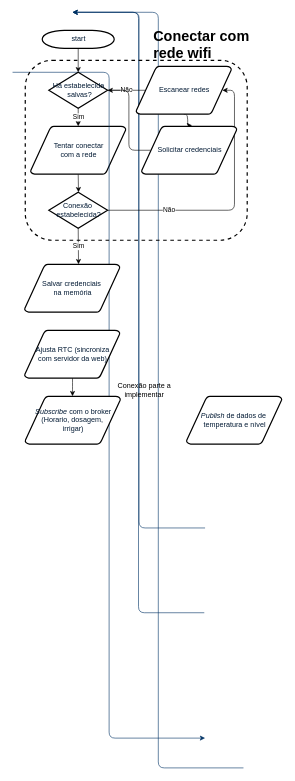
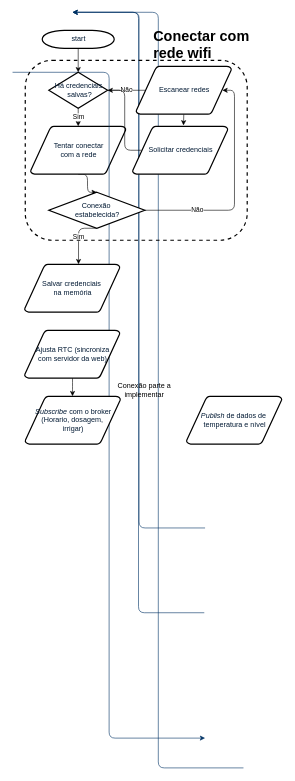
  <mxCell id="0" />
  <mxCell id="1" parent="0" />
  <mxCell id="2" style="edgeStyle=orthogonalEdgeStyle;rounded=0;orthogonalLoop=1;jettySize=auto;html=1;exitX=0.5;exitY=1;exitDx=0;exitDy=0;exitPerimeter=0;entryX=0.5;entryY=0;entryDx=0;entryDy=0;entryPerimeter=0;" edge="1" parent="1" source="3" target="12"><mxGeometry relative="1" as="geometry" /></mxCell>
  <mxCell id="3" value="start" style="shape=mxgraph.flowchart.terminator;fillColor=#FFFFFF;strokeColor=#000000;strokeWidth=2;gradientColor=none;gradientDirection=north;fontColor=#001933;fontStyle=0;html=1;" parent="1" vertex="1"><mxGeometry x="69.5" y="50" width="120" height="30" as="geometry" /></mxCell>
  <mxCell id="4" style="edgeStyle=elbowEdgeStyle;rounded=1;orthogonalLoop=1;jettySize=auto;html=1;exitX=0.5;exitY=1;exitDx=0;exitDy=0;exitPerimeter=0;entryX=0.5;entryY=0;entryDx=0;entryDy=0;entryPerimeter=0;" edge="1" parent="1" source="5" target="17"><mxGeometry relative="1" as="geometry" /></mxCell>
  <mxCell id="5" value="Tentar conectar &lt;br&gt;com a rede" style="shape=mxgraph.flowchart.data;fillColor=#FFFFFF;strokeColor=#000000;strokeWidth=2;gradientColor=none;gradientDirection=north;fontColor=#001933;fontStyle=0;html=1;" parent="1" vertex="1"><mxGeometry x="50" y="210" width="159" height="80" as="geometry" /></mxCell>
  <mxCell id="6" value="" style="edgeStyle=elbowEdgeStyle;elbow=horizontal;exitX=0.5;exitY=1;exitPerimeter=0;fontColor=#001933;fontStyle=1;strokeColor=#003366;strokeWidth=1;html=1;" parent="1" edge="1"><mxGeometry width="100" height="100" as="geometry"><mxPoint x="341" y="879.667" as="sourcePoint" /><mxPoint x="120" as="targetPoint" y="20" /></mxGeometry></mxCell>
  <mxCell id="7" value="" style="edgeStyle=elbowEdgeStyle;elbow=horizontal;exitX=0.5;exitY=0.9;exitPerimeter=0;fontColor=#001933;fontStyle=1;strokeColor=#003366;strokeWidth=1;html=1;" parent="1" edge="1"><mxGeometry width="100" height="100" as="geometry"><mxPoint x="339.667" y="1021" as="sourcePoint" /><mxPoint x="120" as="targetPoint" y="20" /></mxGeometry></mxCell>
  <mxCell id="8" value="" style="edgeStyle=elbowEdgeStyle;elbow=horizontal;exitX=0.5;exitY=1;exitPerimeter=0;fontColor=#001933;fontStyle=1;strokeColor=#003366;strokeWidth=1;html=1;" parent="1" edge="1"><mxGeometry width="100" height="100" as="geometry"><mxPoint y="120" as="sourcePoint" x="20" /><mxPoint x="341" y="1230" as="targetPoint" /></mxGeometry></mxCell>
  <mxCell id="9" value="" style="edgeStyle=elbowEdgeStyle;elbow=horizontal;exitX=1;exitY=0.5;exitPerimeter=0;entryX=0;entryY=0.5;entryPerimeter=0;fontColor=#001933;fontStyle=1;strokeColor=#003366;strokeWidth=1;html=1;" parent="1" edge="1"><mxGeometry width="100" height="100" as="geometry"><mxPoint x="405" y="1279.667" as="sourcePoint" /><mxPoint x="120" as="targetPoint" y="20" /></mxGeometry></mxCell>
  <mxCell id="10" value="Sim" style="edgeStyle=orthogonalEdgeStyle;rounded=0;orthogonalLoop=1;jettySize=auto;html=1;exitX=0.5;exitY=1;exitDx=0;exitDy=0;exitPerimeter=0;entryX=0.5;entryY=0;entryDx=0;entryDy=0;entryPerimeter=0;" edge="1" parent="1" source="12" target="5"><mxGeometry relative="1" as="geometry" /></mxCell>
  <mxCell id="11" value="Não" style="edgeStyle=elbowEdgeStyle;rounded=1;orthogonalLoop=1;jettySize=auto;html=1;exitX=1;exitY=0.5;exitDx=0;exitDy=0;exitPerimeter=0;entryX=0.095;entryY=0.5;entryDx=0;entryDy=0;entryPerimeter=0;endArrow=none;" edge="1" parent="1" source="12" target="14"><mxGeometry relative="1" as="geometry" /></mxCell>
- <mxCell id="12" value="&lt;font style=&quot;font-size: 12px&quot;&gt;Há estabelecida&lt;br&gt;&amp;nbsp;salvas?&lt;/font&gt;" style="shape=mxgraph.flowchart.decision;fillColor=#FFFFFF;strokeColor=#000000;strokeWidth=2;gradientColor=none;gradientDirection=north;fontColor=#001933;fontStyle=0;html=1;" vertex="1" parent="1"><mxGeometry x="80.5" y="120" width="98" height="60" as="geometry" /></mxCell>
+ <mxCell id="12" value="&lt;font style=&quot;font-size: 12px&quot;&gt;Há credenciais&lt;br&gt;&amp;nbsp;salvas?&lt;/font&gt;" style="shape=mxgraph.flowchart.decision;fillColor=#FFFFFF;strokeColor=#000000;strokeWidth=2;gradientColor=none;gradientDirection=north;fontColor=#001933;fontStyle=0;html=1;" vertex="1" parent="1"><mxGeometry x="80.5" y="120" width="98" height="60" as="geometry" /></mxCell>
  <mxCell id="13" style="edgeStyle=elbowEdgeStyle;rounded=1;orthogonalLoop=1;jettySize=auto;html=1;exitX=0.5;exitY=1;exitDx=0;exitDy=0;exitPerimeter=0;entryX=0.53;entryY=-0.018;entryDx=0;entryDy=0;entryPerimeter=0;" edge="1" parent="1" source="14" target="19"><mxGeometry relative="1" as="geometry" /></mxCell>
  <mxCell id="14" value="Escanear redes" style="shape=mxgraph.flowchart.data;fillColor=#FFFFFF;strokeColor=#000000;strokeWidth=2;gradientColor=none;gradientDirection=north;fontColor=#001933;fontStyle=0;html=1;" vertex="1" parent="1"><mxGeometry x="226" y="110" width="159" height="80" as="geometry" /></mxCell>
  <mxCell id="15" value="Não" style="edgeStyle=elbowEdgeStyle;rounded=1;orthogonalLoop=1;jettySize=auto;html=1;exitX=1;exitY=0.5;exitDx=0;exitDy=0;exitPerimeter=0;entryX=0.905;entryY=0.5;entryDx=0;entryDy=0;entryPerimeter=0;" edge="1" parent="1" source="17" target="14"><mxGeometry x="-0.529" relative="1" as="geometry"><Array as="points"><mxPoint x="390" y="220" /></Array><mxPoint as="offset" /></mxGeometry></mxCell>
  <mxCell id="16" value="Sim" style="edgeStyle=elbowEdgeStyle;rounded=1;orthogonalLoop=1;jettySize=auto;html=1;exitX=0.5;exitY=1;exitDx=0;exitDy=0;exitPerimeter=0;" edge="1" parent="1" source="17"><mxGeometry relative="1" as="geometry"><mxPoint x="130" y="440" as="targetPoint" /><Array as="points"><mxPoint x="130" y="440" /><mxPoint x="130" y="440" /><mxPoint x="130" y="440" /></Array></mxGeometry></mxCell>
- <mxCell id="17" value="Conexão&amp;nbsp;&lt;br&gt;estabelecida?" style="shape=mxgraph.flowchart.decision;fillColor=#FFFFFF;strokeColor=#000000;strokeWidth=2;gradientColor=none;gradientDirection=north;fontColor=#001933;fontStyle=0;html=1;" vertex="1" parent="1"><mxGeometry x="80.5" y="320" width="98" height="60" as="geometry" /></mxCell>
+ <mxCell id="17" value="Conexão&amp;nbsp;&lt;br&gt;estabelecida?" style="shape=mxgraph.flowchart.decision;fillColor=#FFFFFF;strokeColor=#000000;strokeWidth=2;gradientColor=none;gradientDirection=north;fontColor=#001933;fontStyle=0;html=1;" vertex="1" parent="1"><mxGeometry x="80.5" y="320" width="160" height="60" as="geometry" /></mxCell>
  <mxCell id="18" style="edgeStyle=elbowEdgeStyle;rounded=1;orthogonalLoop=1;jettySize=auto;html=1;exitX=0.095;exitY=0.5;exitDx=0;exitDy=0;exitPerimeter=0;" edge="1" parent="1" source="19" target="12"><mxGeometry relative="1" as="geometry" /></mxCell>
- <mxCell id="19" value="Solicitar credenciais" style="shape=mxgraph.flowchart.data;fillColor=#FFFFFF;strokeColor=#000000;strokeWidth=2;gradientColor=none;gradientDirection=north;fontColor=#001933;fontStyle=0;html=1;" vertex="1" parent="1"><mxGeometry x="235" y="210" width="159" height="80" as="geometry" /></mxCell>
+ <mxCell id="19" value="Solicitar credenciais" style="shape=mxgraph.flowchart.data;fillColor=#FFFFFF;strokeColor=#000000;strokeWidth=2;gradientColor=none;gradientDirection=north;fontColor=#001933;fontStyle=0;html=1;" vertex="1" parent="1"><mxGeometry x="220" y="210" width="159" height="80" as="geometry" /></mxCell>
  <mxCell id="20" value="" style="rounded=1;whiteSpace=wrap;html=1;gradientColor=none;fillColor=none;dashed=1;strokeWidth=2;" vertex="1" parent="1"><mxGeometry x="41.222" y="100" width="370" height="300" as="geometry" /></mxCell>
  <mxCell id="21" value="&lt;h1&gt;Conectar com rede wifi&lt;/h1&gt;" style="text;html=1;strokeColor=none;fillColor=none;spacing=5;spacingTop=-20;whiteSpace=wrap;overflow=hidden;rounded=0;dashed=1;" vertex="1" parent="1"><mxGeometry x="250" y="40" width="190" height="120" as="geometry" /></mxCell>
  <mxCell id="22" value="Salvar credenciais&amp;nbsp;&lt;br&gt;na memória" style="shape=mxgraph.flowchart.data;fillColor=#FFFFFF;strokeColor=#000000;strokeWidth=2;gradientColor=none;gradientDirection=north;fontColor=#001933;fontStyle=0;html=1;" vertex="1" parent="1"><mxGeometry x="40" y="440" width="159" height="80" as="geometry" /></mxCell>
  <mxCell id="23" value="" style="edgeStyle=elbowEdgeStyle;rounded=1;orthogonalLoop=1;jettySize=auto;html=1;" edge="1" parent="1" source="24" target="25"><mxGeometry relative="1" as="geometry" /></mxCell>
  <mxCell id="24" value="Ajusta RTC (sincroniza&lt;br&gt;com servidor da web)" style="shape=mxgraph.flowchart.data;fillColor=#FFFFFF;strokeColor=#000000;strokeWidth=2;gradientColor=none;gradientDirection=north;fontColor=#001933;fontStyle=0;html=1;" vertex="1" parent="1"><mxGeometry x="40" y="550" width="159" height="80" as="geometry" /></mxCell>
  <mxCell id="25" value="&lt;i&gt;Subscribe &lt;/i&gt;com o broker&lt;br&gt;(Horario, dosagem,&amp;nbsp;&lt;br&gt;irrigar)" style="shape=mxgraph.flowchart.data;fillColor=#FFFFFF;strokeColor=#000000;strokeWidth=2;gradientColor=none;gradientDirection=north;fontColor=#001933;fontStyle=0;html=1;" vertex="1" parent="1"><mxGeometry x="41" y="660" width="159" height="80" as="geometry" /></mxCell>
  <mxCell id="26" value="Conexão parte a implementar" style="text;html=1;strokeColor=none;fillColor=none;align=center;verticalAlign=middle;whiteSpace=wrap;rounded=0;dashed=1;" vertex="1" parent="1"><mxGeometry x="170" y="640" width="140" height="20" as="geometry" /></mxCell>
  <mxCell id="27" value="&lt;i&gt;Publish &lt;/i&gt;de dados de&amp;nbsp;&lt;br&gt;temperatura e nível" style="shape=mxgraph.flowchart.data;fillColor=#FFFFFF;strokeColor=#000000;strokeWidth=2;gradientColor=none;gradientDirection=north;fontColor=#001933;fontStyle=0;html=1;" vertex="1" parent="1"><mxGeometry x="310" y="660" width="159" height="80" as="geometry" /></mxCell>
